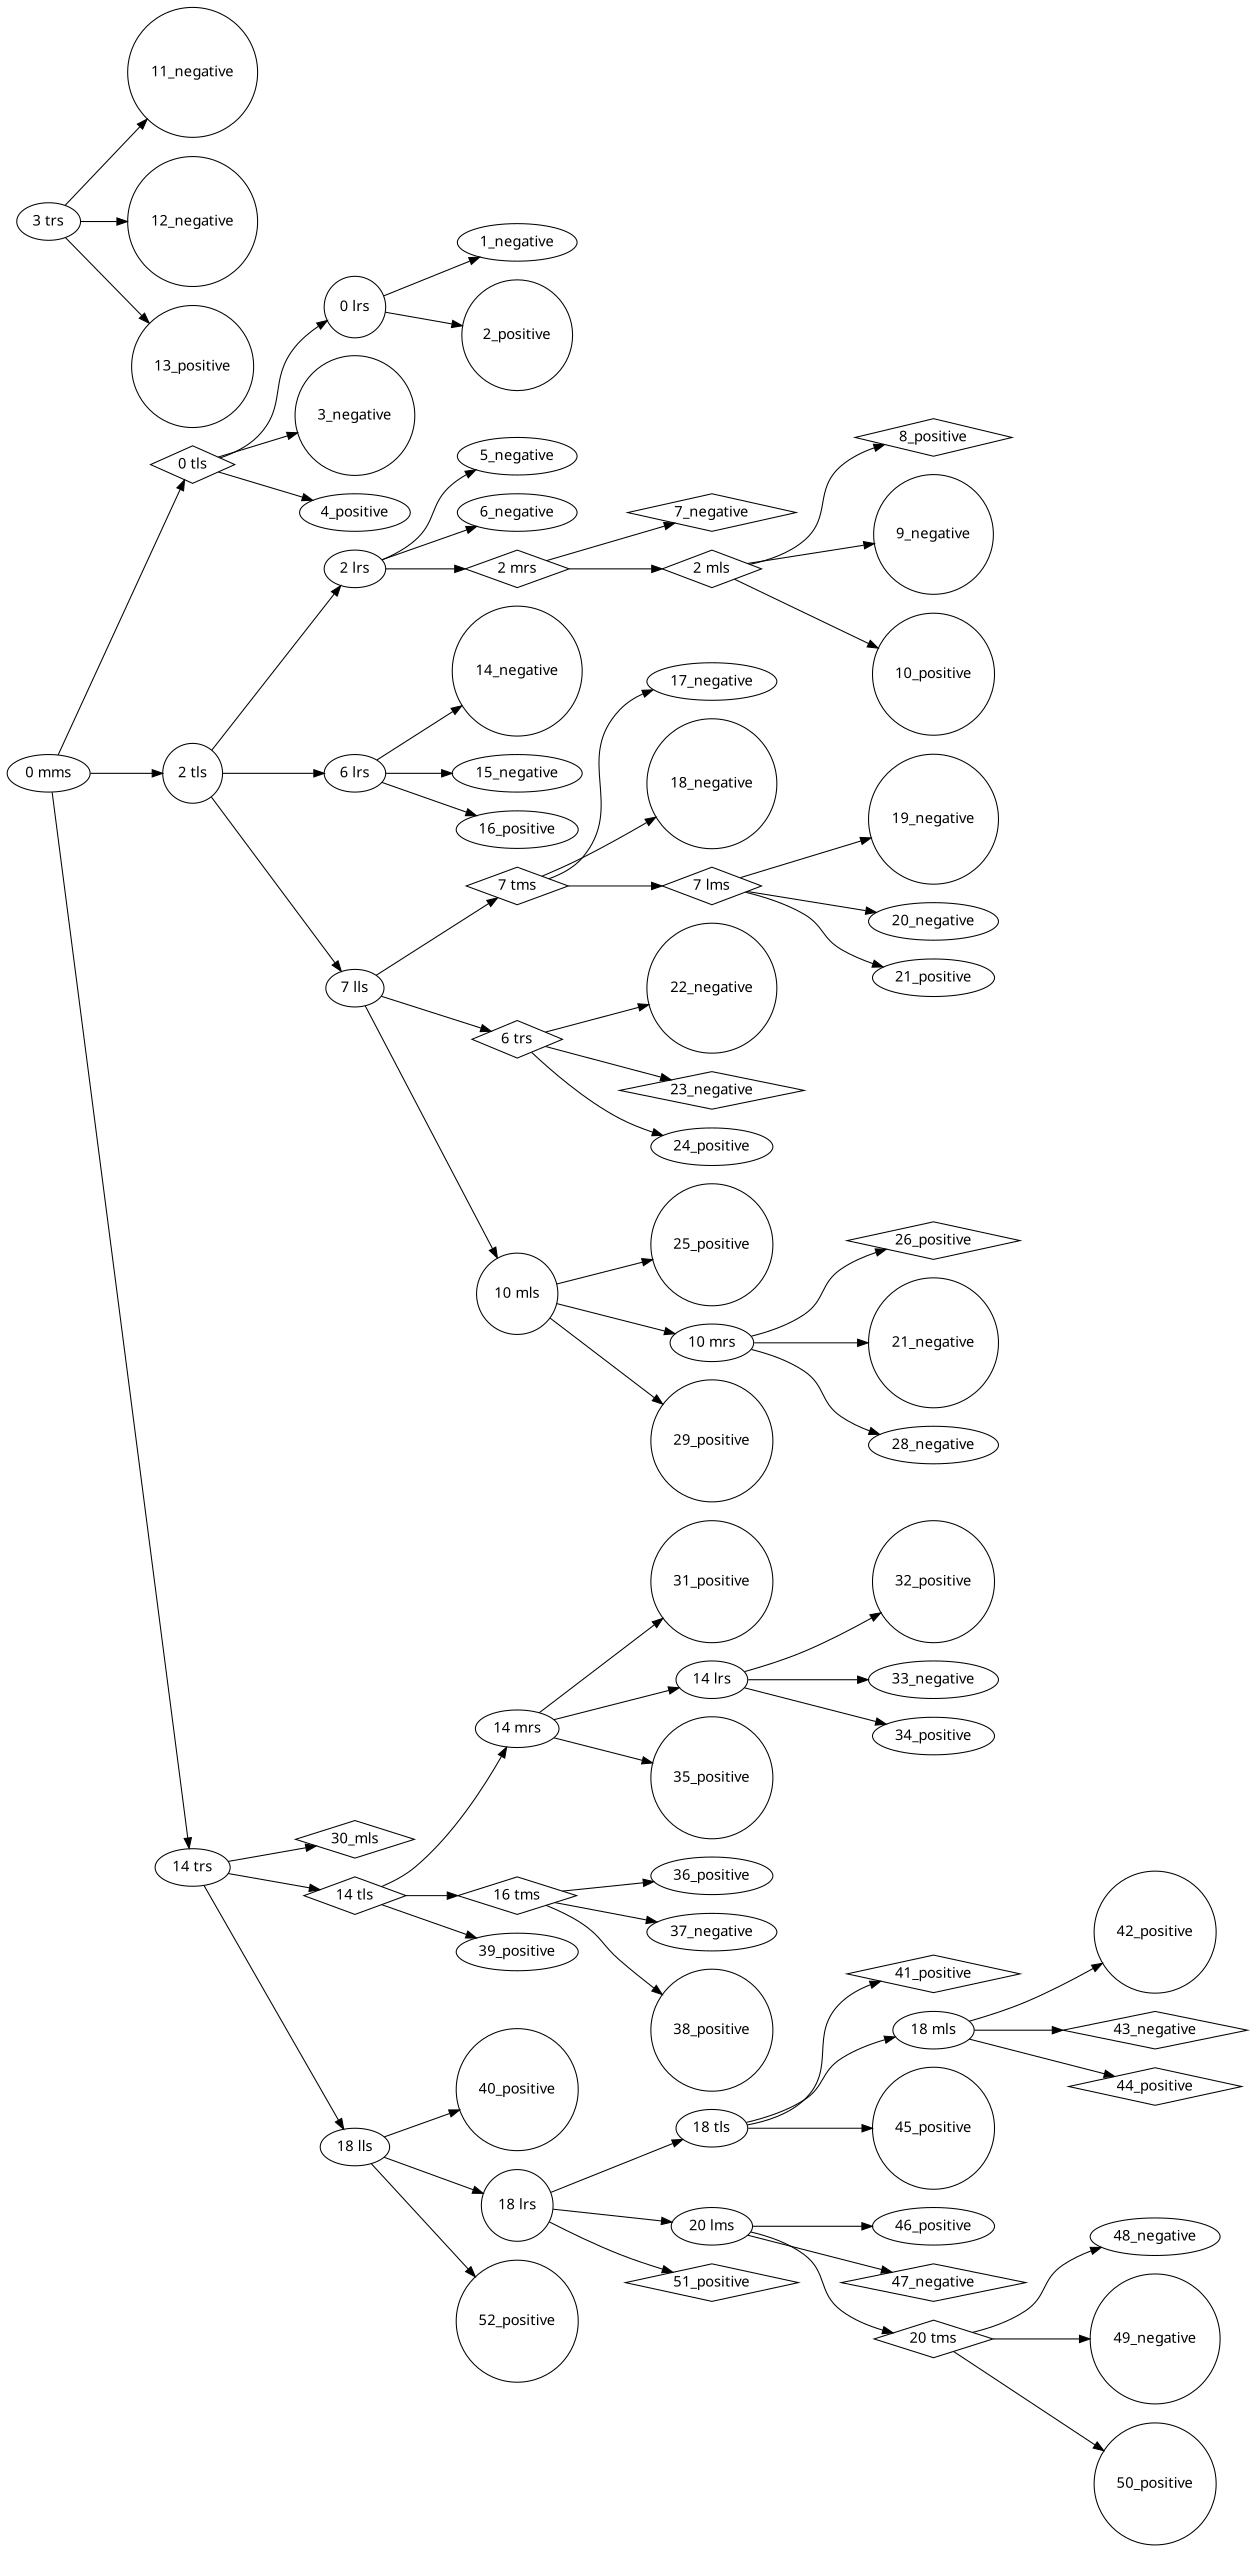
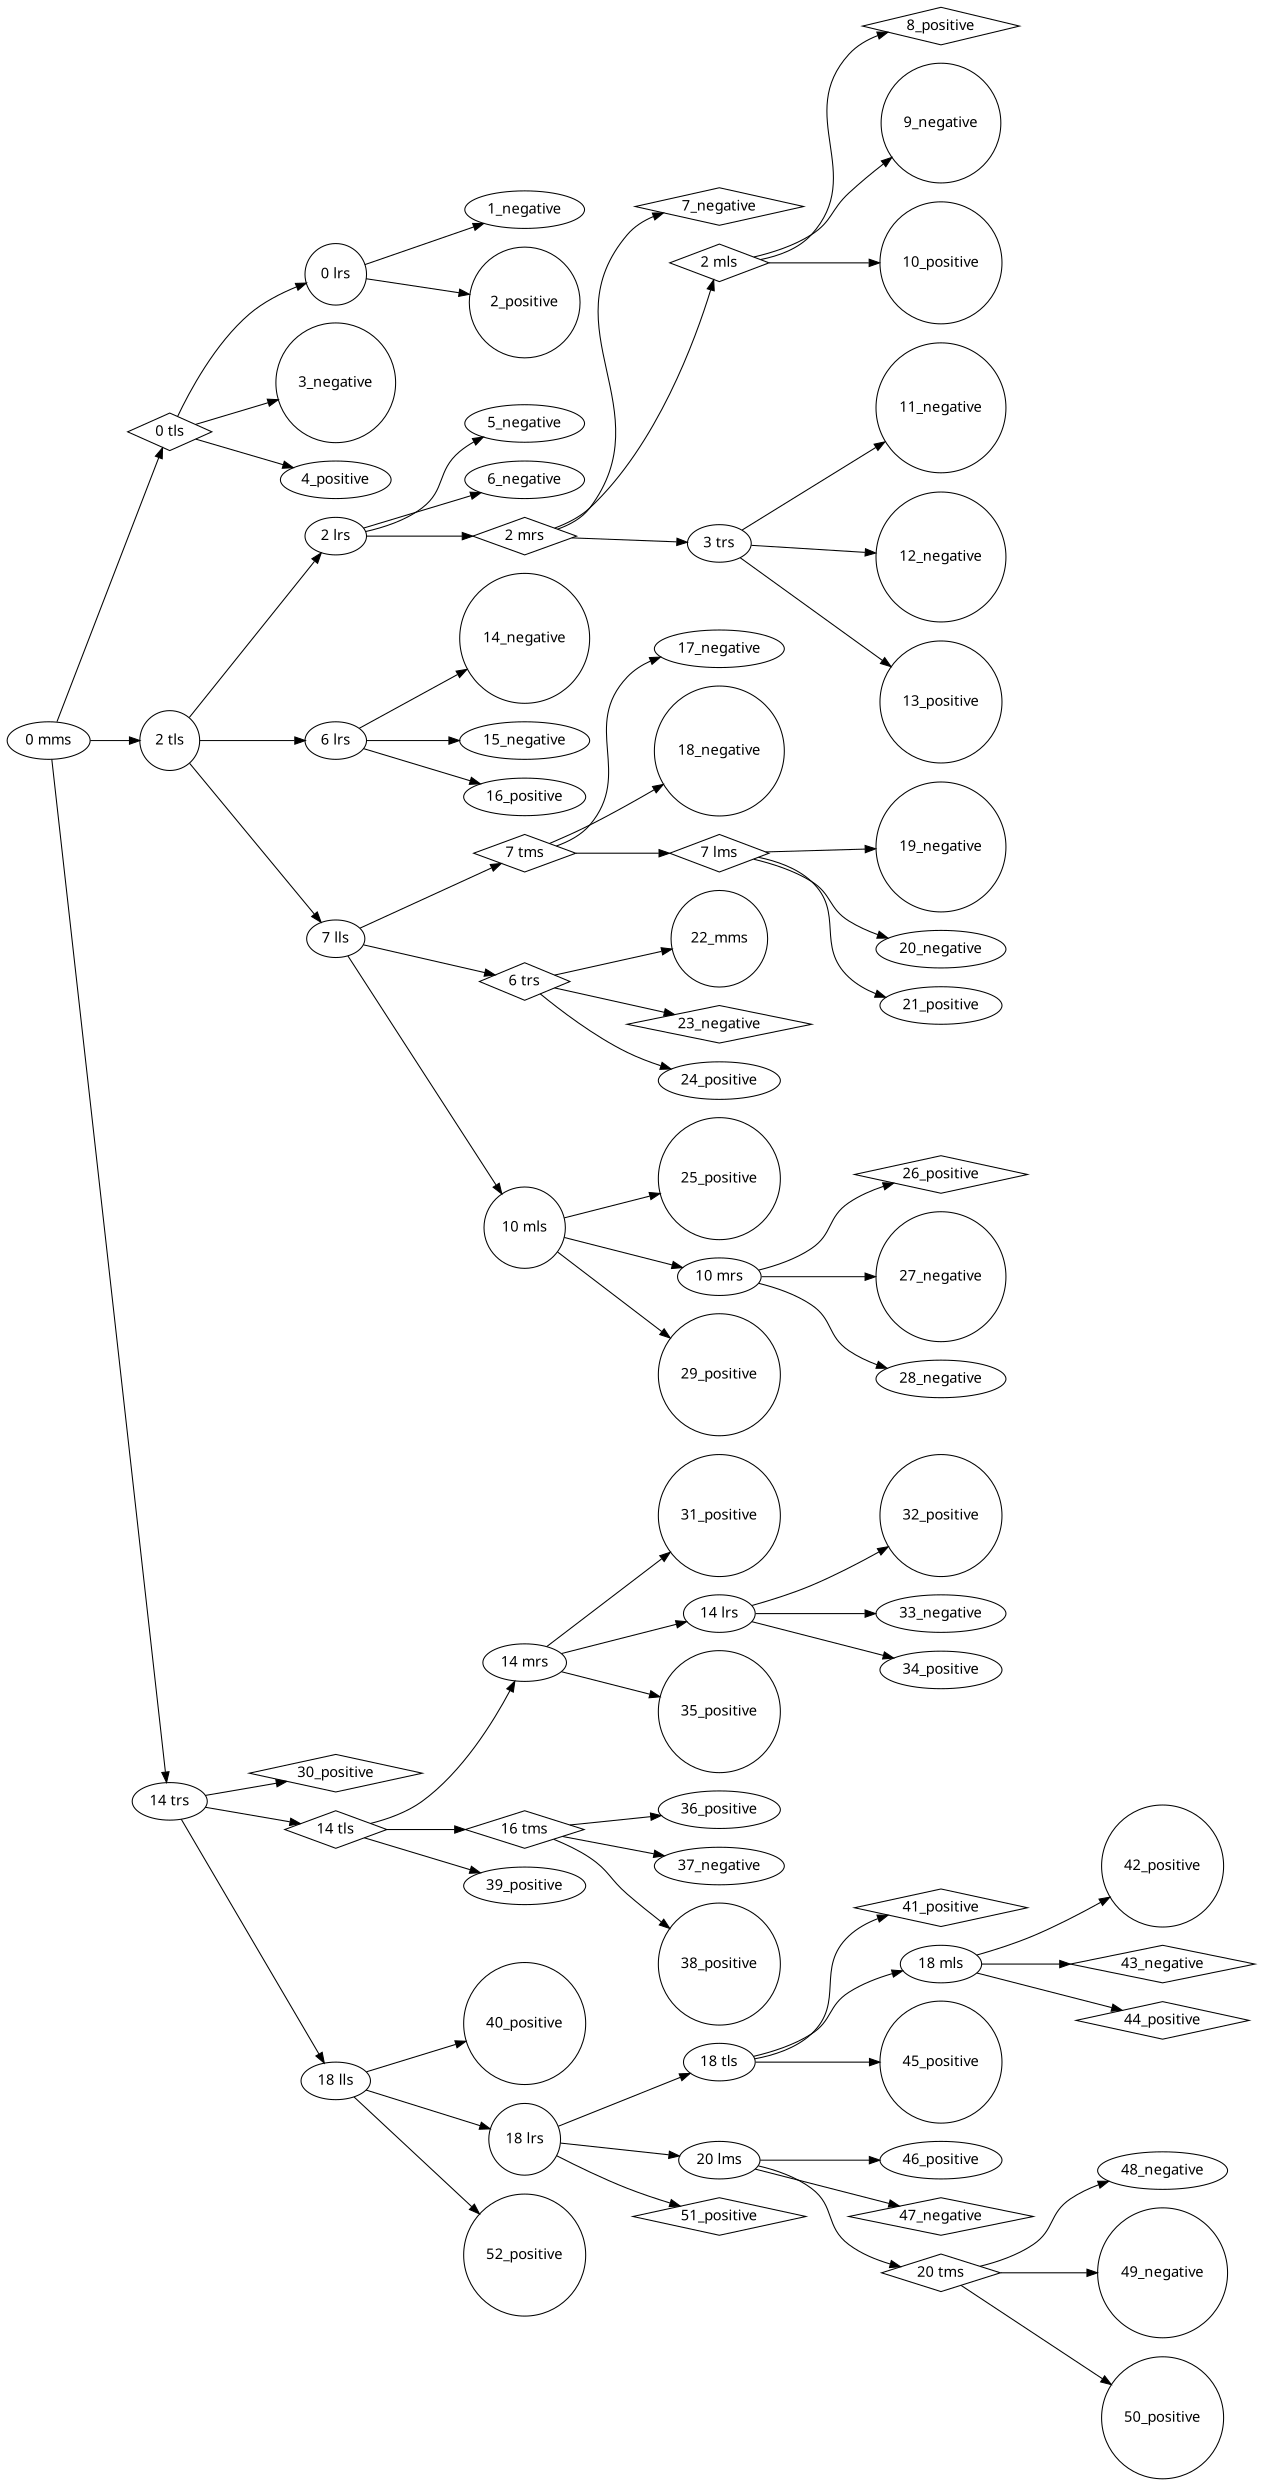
  strict digraph {
    fontname="Noto Sans"
    rankdir=LR
    node [fontname="Noto Sans" shape=ellipse]
    edge [fontname="Noto Sans"]
    "0 lrs" [shape=circle]
    "1_negative"
    "2_positive" [shape=circle]
    "0 tls" [shape=diamond]
    "3_negative" [shape=circle]
    "4_positive"
    "0 mms"
    "2 tls" [shape=circle]
    "14 trs"
    "2 lrs"
    "6 lrs"
    "7 lls"
-   "30_positive" [shape=diamond label="30_mls"]
+   "30_positive" [shape=diamond]
    "14 tls" [shape=diamond]
    "18 lls"
    "5_negative"
    "6_negative"
    "2 mrs" [shape=diamond]
    "14_negative" [shape=circle]
    "15_negative"
    "16_positive"
    "7 tms" [shape=diamond]
    n23 [label="6 trs" shape=diamond]
    "10 mls" [shape=circle]
    "14 mrs"
    "16 tms" [shape=diamond]
    "39_positive"
    "40_positive" [shape=circle]
    "18 lrs" [shape=circle]
    "52_positive" [shape=circle]
    "7_negative" [shape=diamond]
    "2 mls" [shape=diamond]
    "3 trs"
    "8_positive" [shape=diamond]
    "9_negative" [shape=circle]
    "10_positive" [shape=circle]
    "11_negative" [shape=circle]
    "12_negative" [shape=circle]
    "13_positive" [shape=circle]
    "17_negative"
    "18_negative" [shape=circle]
    n42 [label="7 lms" shape=diamond]
-   "22_negative" [shape=circle]
+   "22_negative" [shape=circle label="22_mms"]
    "23_negative" [shape=diamond]
    "24_positive"
    "25_positive" [shape=circle]
    "10 mrs"
    "29_positive" [shape=circle]
    "19_negative" [shape=circle]
    "20_negative"
    "21_positive"
    "26_positive" [shape=diamond]
-   "27_negative" [shape=circle label="21_negative"]
+   "27_negative" [shape=circle]
    "28_negative"
    "31_positive" [shape=circle]
    "14 lrs"
    "35_positive" [shape=circle]
    "36_positive"
    "37_negative"
    "38_positive" [shape=circle]
    "18 tls"
    "20 lms"
    "51_positive" [shape=diamond]
    "32_positive" [shape=circle]
    "33_negative"
    "34_positive"
    "41_positive" [shape=diamond]
    "18 mls"
    "45_positive" [shape=circle]
    "46_positive"
    "47_negative" [shape=diamond]
    "20 tms" [shape=diamond]
    "42_positive" [shape=circle]
    "43_negative" [shape=diamond]
    "44_positive" [shape=diamond]
    "48_negative"
    "49_negative" [shape=circle]
    "50_positive" [shape=circle]
    "0 lrs" -> "1_negative"
    "0 lrs" -> "2_positive"
    "0 tls" -> "0 lrs"
    "0 tls" -> "3_negative"
    "0 tls" -> "4_positive"
    "0 mms" -> "0 tls"
    "0 mms" -> "2 tls"
    "0 mms" -> "14 trs"
    "2 tls" -> "2 lrs"
    "2 tls" -> "6 lrs"
    "2 tls" -> "7 lls"
    "14 trs" -> "30_positive"
    "14 trs" -> "14 tls"
    "14 trs" -> "18 lls"
    "2 lrs" -> "5_negative"
    "2 lrs" -> "6_negative"
    "2 lrs" -> "2 mrs"
    "6 lrs" -> "14_negative"
    "6 lrs" -> "15_negative"
    "6 lrs" -> "16_positive"
    "7 lls" -> "7 tms"
    "7 lls" -> n23
    "7 lls" -> "10 mls"
    "14 tls" -> "14 mrs"
    "14 tls" -> "16 tms"
    "14 tls" -> "39_positive"
    "18 lls" -> "40_positive"
    "18 lls" -> "18 lrs"
    "18 lls" -> "52_positive"
    "2 mrs" -> "7_negative"
    "2 mrs" -> "2 mls"
+   "2 mrs" -> "3 trs"
    "7 tms" -> "17_negative"
    "7 tms" -> "18_negative"
    "7 tms" -> n42
    n23 -> "22_negative"
    n23 -> "23_negative"
    n23 -> "24_positive"
    "10 mls" -> "25_positive"
    "10 mls" -> "10 mrs"
    "10 mls" -> "29_positive"
    "14 mrs" -> "31_positive"
    "14 mrs" -> "14 lrs"
    "14 mrs" -> "35_positive"
    "16 tms" -> "36_positive"
    "16 tms" -> "37_negative"
    "16 tms" -> "38_positive"
    "18 lrs" -> "18 tls"
    "18 lrs" -> "20 lms"
    "18 lrs" -> "51_positive"
    "2 mls" -> "8_positive"
    "2 mls" -> "9_negative"
    "2 mls" -> "10_positive"
    "3 trs" -> "11_negative"
    "3 trs" -> "12_negative"
    "3 trs" -> "13_positive"
    n42 -> "19_negative"
    n42 -> "20_negative"
    n42 -> "21_positive"
    "10 mrs" -> "26_positive"
    "10 mrs" -> "27_negative"
    "10 mrs" -> "28_negative"
    "14 lrs" -> "32_positive"
    "14 lrs" -> "33_negative"
    "14 lrs" -> "34_positive"
    "18 tls" -> "41_positive"
    "18 tls" -> "18 mls"
    "18 tls" -> "45_positive"
    "20 lms" -> "46_positive"
    "20 lms" -> "47_negative"
    "20 lms" -> "20 tms"
    "18 mls" -> "42_positive"
    "18 mls" -> "43_negative"
    "18 mls" -> "44_positive"
    "20 tms" -> "48_negative"
    "20 tms" -> "49_negative"
    "20 tms" -> "50_positive"
  }
